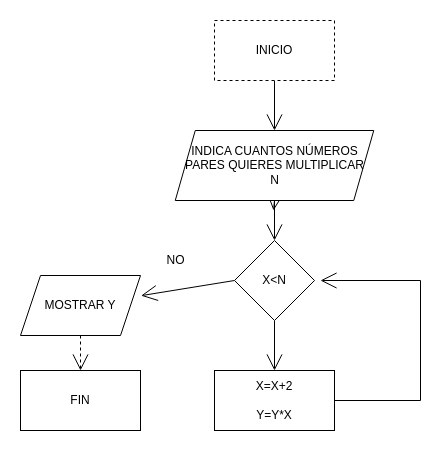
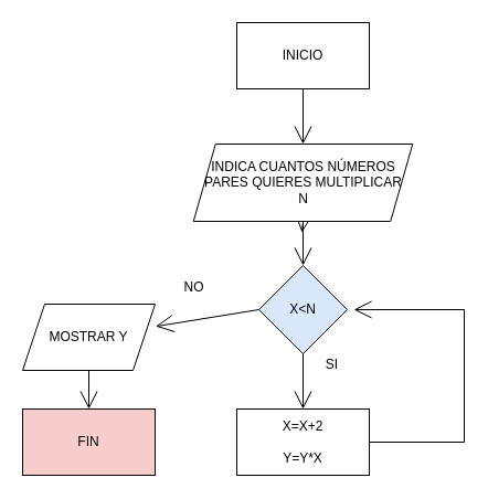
  <mxCell id="0" />
  <mxCell id="1" parent="0" />
  <mxCell id="2" style="edgeStyle=none;rounded=0;orthogonalLoop=1;jettySize=auto;html=1;exitX=0.5;exitY=1;exitDx=0;exitDy=0;entryX=0.5;entryY=0;entryDx=0;entryDy=0;endArrow=open;startSize=14;endSize=14;sourcePerimeterSpacing=8;targetPerimeterSpacing=8;" parent="1" source="3" edge="1"><mxGeometry relative="1" as="geometry"><mxPoint x="274" y="130" as="targetPoint" /></mxGeometry></mxCell>
- <mxCell id="3" value="INICIO" style="rounded=0;whiteSpace=wrap;html=1;hachureGap=4;pointerEvents=0;dashed=1;" parent="1" vertex="1"><mxGeometry x="214" y="20" width="120" height="60" as="geometry" /></mxCell>
+ <mxCell id="3" value="INICIO" style="rounded=0;whiteSpace=wrap;html=1;hachureGap=4;pointerEvents=0;" parent="1" vertex="1"><mxGeometry x="214" y="20" width="120" height="60" as="geometry" /></mxCell>
  <mxCell id="4" style="edgeStyle=none;rounded=0;orthogonalLoop=1;jettySize=auto;html=1;exitX=0.5;exitY=1;exitDx=0;exitDy=0;entryX=0.5;entryY=0;entryDx=0;entryDy=0;endArrow=open;startSize=14;endSize=14;sourcePerimeterSpacing=8;targetPerimeterSpacing=8;" parent="1" source="6" edge="1"><mxGeometry relative="1" as="geometry"><mxPoint x="274" y="240" as="targetPoint" /></mxGeometry></mxCell>
  <mxCell id="5" style="edgeStyle=none;rounded=0;orthogonalLoop=1;jettySize=auto;html=1;exitX=0.5;exitY=1;exitDx=0;exitDy=0;endArrow=open;startSize=14;endSize=14;sourcePerimeterSpacing=8;targetPerimeterSpacing=8;" edge="1" parent="1" source="6"><mxGeometry relative="1" as="geometry"><mxPoint x="273" y="210" as="targetPoint" /></mxGeometry></mxCell>
  <mxCell id="6" value="&lt;div&gt;INDICA CUANTOS NÚMEROS PARES QUIERES MULTIPLICAR&lt;/div&gt;&lt;div&gt;N&lt;br&gt;&lt;/div&gt;" style="shape=parallelogram;perimeter=parallelogramPerimeter;whiteSpace=wrap;html=1;fixedSize=1;hachureGap=4;pointerEvents=0;" parent="1" vertex="1"><mxGeometry x="174.75" y="130" width="198.5" height="70" as="geometry" /></mxCell>
  <mxCell id="7" style="edgeStyle=none;rounded=0;orthogonalLoop=1;jettySize=auto;html=1;exitX=0.5;exitY=1;exitDx=0;exitDy=0;entryX=0.5;entryY=0;entryDx=0;entryDy=0;endArrow=open;startSize=14;endSize=14;sourcePerimeterSpacing=8;targetPerimeterSpacing=8;" edge="1" parent="1" source="9" target="11"><mxGeometry relative="1" as="geometry" /></mxCell>
  <mxCell id="8" style="edgeStyle=none;rounded=0;orthogonalLoop=1;jettySize=auto;html=1;exitX=0;exitY=0.5;exitDx=0;exitDy=0;endArrow=open;startSize=14;endSize=14;sourcePerimeterSpacing=8;targetPerimeterSpacing=8;" edge="1" parent="1" source="9" target="13"><mxGeometry relative="1" as="geometry" /></mxCell>
- <mxCell id="9" value="X&amp;lt;N" style="rhombus;whiteSpace=wrap;html=1;hachureGap=4;pointerEvents=0;" vertex="1" parent="1"><mxGeometry x="234" y="240" width="80" height="80" as="geometry" /></mxCell>
+ <mxCell id="9" value="X&amp;lt;N" style="rhombus;whiteSpace=wrap;html=1;hachureGap=4;pointerEvents=0;fillColor=#dae8fc;" vertex="1" parent="1"><mxGeometry x="234" y="240" width="80" height="80" as="geometry" /></mxCell>
  <mxCell id="10" style="edgeStyle=none;rounded=0;orthogonalLoop=1;jettySize=auto;html=1;exitX=1;exitY=0.5;exitDx=0;exitDy=0;endArrow=open;startSize=14;endSize=14;sourcePerimeterSpacing=8;targetPerimeterSpacing=8;" edge="1" parent="1" source="11"><mxGeometry relative="1" as="geometry"><mxPoint x="320" y="280" as="targetPoint" /><Array as="points"><mxPoint x="420" y="400" /><mxPoint x="420" y="280" /></Array></mxGeometry></mxCell>
  <mxCell id="11" value="&lt;div&gt;X=X+2&lt;/div&gt;&lt;div&gt;&lt;br&gt;&lt;/div&gt;&lt;div&gt;Y=Y*X&lt;br&gt;&lt;/div&gt;" style="rounded=0;whiteSpace=wrap;html=1;hachureGap=4;pointerEvents=0;" vertex="1" parent="1"><mxGeometry x="214" y="370" width="120" height="60" as="geometry" /></mxCell>
- <mxCell id="12" style="edgeStyle=none;rounded=0;orthogonalLoop=1;jettySize=auto;html=1;exitX=0.5;exitY=1;exitDx=0;exitDy=0;entryX=0.5;entryY=0;entryDx=0;entryDy=0;endArrow=open;startSize=14;endSize=14;sourcePerimeterSpacing=8;targetPerimeterSpacing=8;dashed=1;" edge="1" parent="1" source="13" target="14"><mxGeometry relative="1" as="geometry" /></mxCell>
+ <mxCell id="12" style="edgeStyle=none;rounded=0;orthogonalLoop=1;jettySize=auto;html=1;exitX=0.5;exitY=1;exitDx=0;exitDy=0;entryX=0.5;entryY=0;entryDx=0;entryDy=0;endArrow=open;startSize=14;endSize=14;sourcePerimeterSpacing=8;targetPerimeterSpacing=8;" edge="1" parent="1" source="13" target="14"><mxGeometry relative="1" as="geometry" /></mxCell>
  <mxCell id="13" value="MOSTRAR Y" style="shape=parallelogram;perimeter=parallelogramPerimeter;whiteSpace=wrap;html=1;fixedSize=1;hachureGap=4;pointerEvents=0;" vertex="1" parent="1"><mxGeometry x="20" y="275" width="120" height="60" as="geometry" /></mxCell>
- <mxCell id="14" value="FIN" style="rounded=0;whiteSpace=wrap;html=1;hachureGap=4;pointerEvents=0;" vertex="1" parent="1"><mxGeometry x="20" y="370" width="120" height="60" as="geometry" /></mxCell>
+ <mxCell id="14" value="FIN" style="rounded=0;whiteSpace=wrap;html=1;hachureGap=4;pointerEvents=0;fillColor=#f8cecc;" vertex="1" parent="1"><mxGeometry x="20" y="370" width="120" height="60" as="geometry" /></mxCell>
  <mxCell id="15" value="NO" style="text;html=1;align=center;verticalAlign=middle;resizable=0;points=[];autosize=1;strokeColor=none;fillColor=none;" vertex="1" parent="1"><mxGeometry x="160" y="250" width="30" height="20" as="geometry" /></mxCell>
+ <mxCell id="16" value="SI" style="text;html=1;align=center;verticalAlign=middle;resizable=0;points=[];autosize=1;strokeColor=none;fillColor=none;" vertex="1" parent="1"><mxGeometry x="285" y="320" width="30" height="20" as="geometry" /></mxCell>
